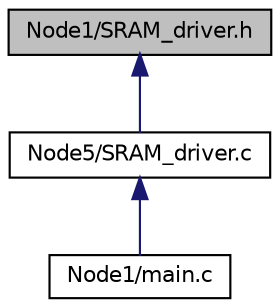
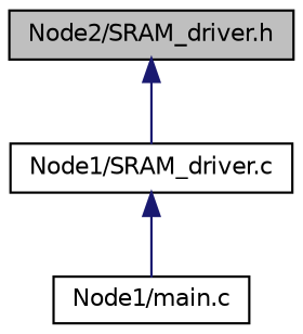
  digraph {
    node [color=black fillcolor=white fontname=Helvetica fontsize=10 shape=record style=filled]
    edge [color=midnightblue dir=back fontname=Helvetica fontsize=10 labelfontname=Helvetica labelfontsize=10 style=solid]
-   n1 [fillcolor=grey75 fontcolor=black height=0.2 label="Node1/SRAM_driver.h" width=0.4]
-   n2 [height=0.2 label="Node5/SRAM_driver.c" width=0.4]
+   n1 [fillcolor=grey75 fontcolor=black height=0.2 label="Node2/SRAM_driver.h" width=0.4]
+   n2 [height=0.2 label="Node1/SRAM_driver.c" width=0.4]
    n3 [height=0.2 label="Node1/main.c" width=0.4]
    n1 -> n2
    n2 -> n3
  }
